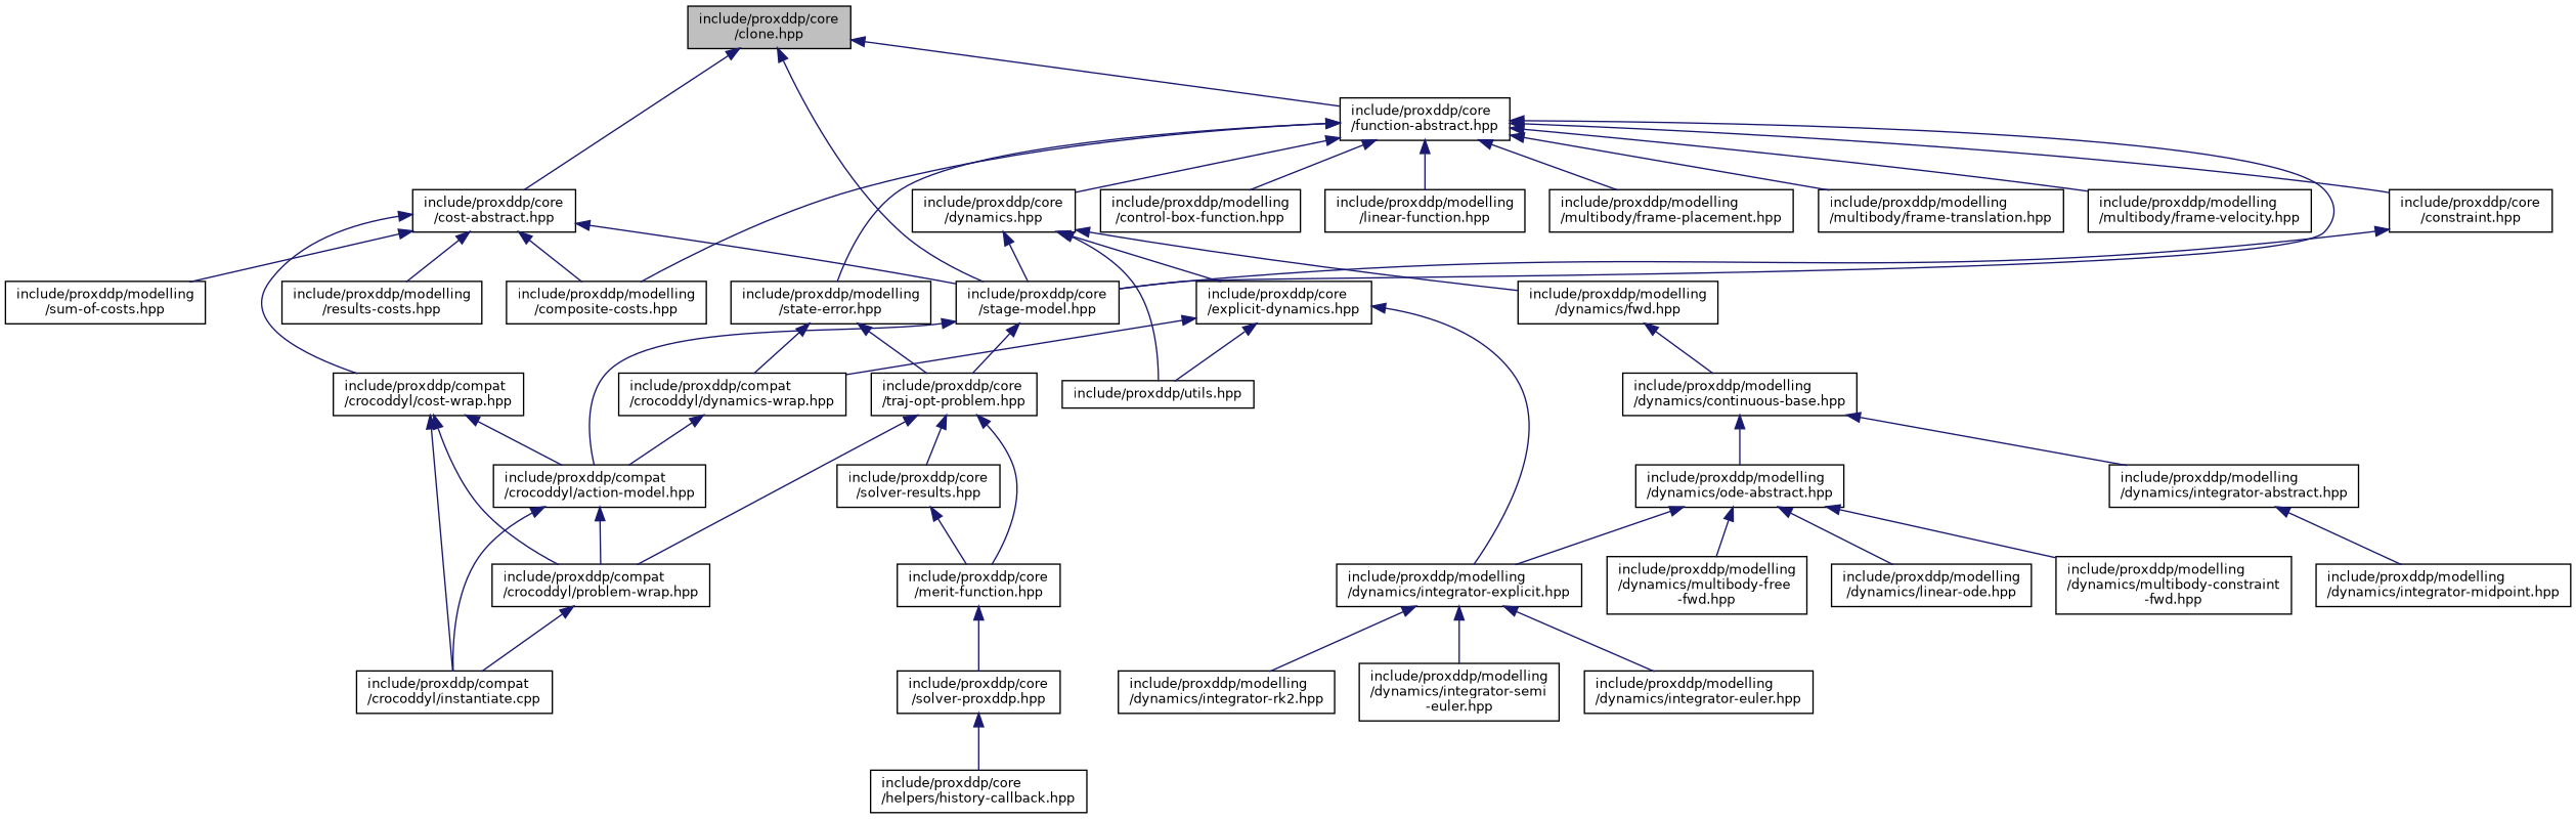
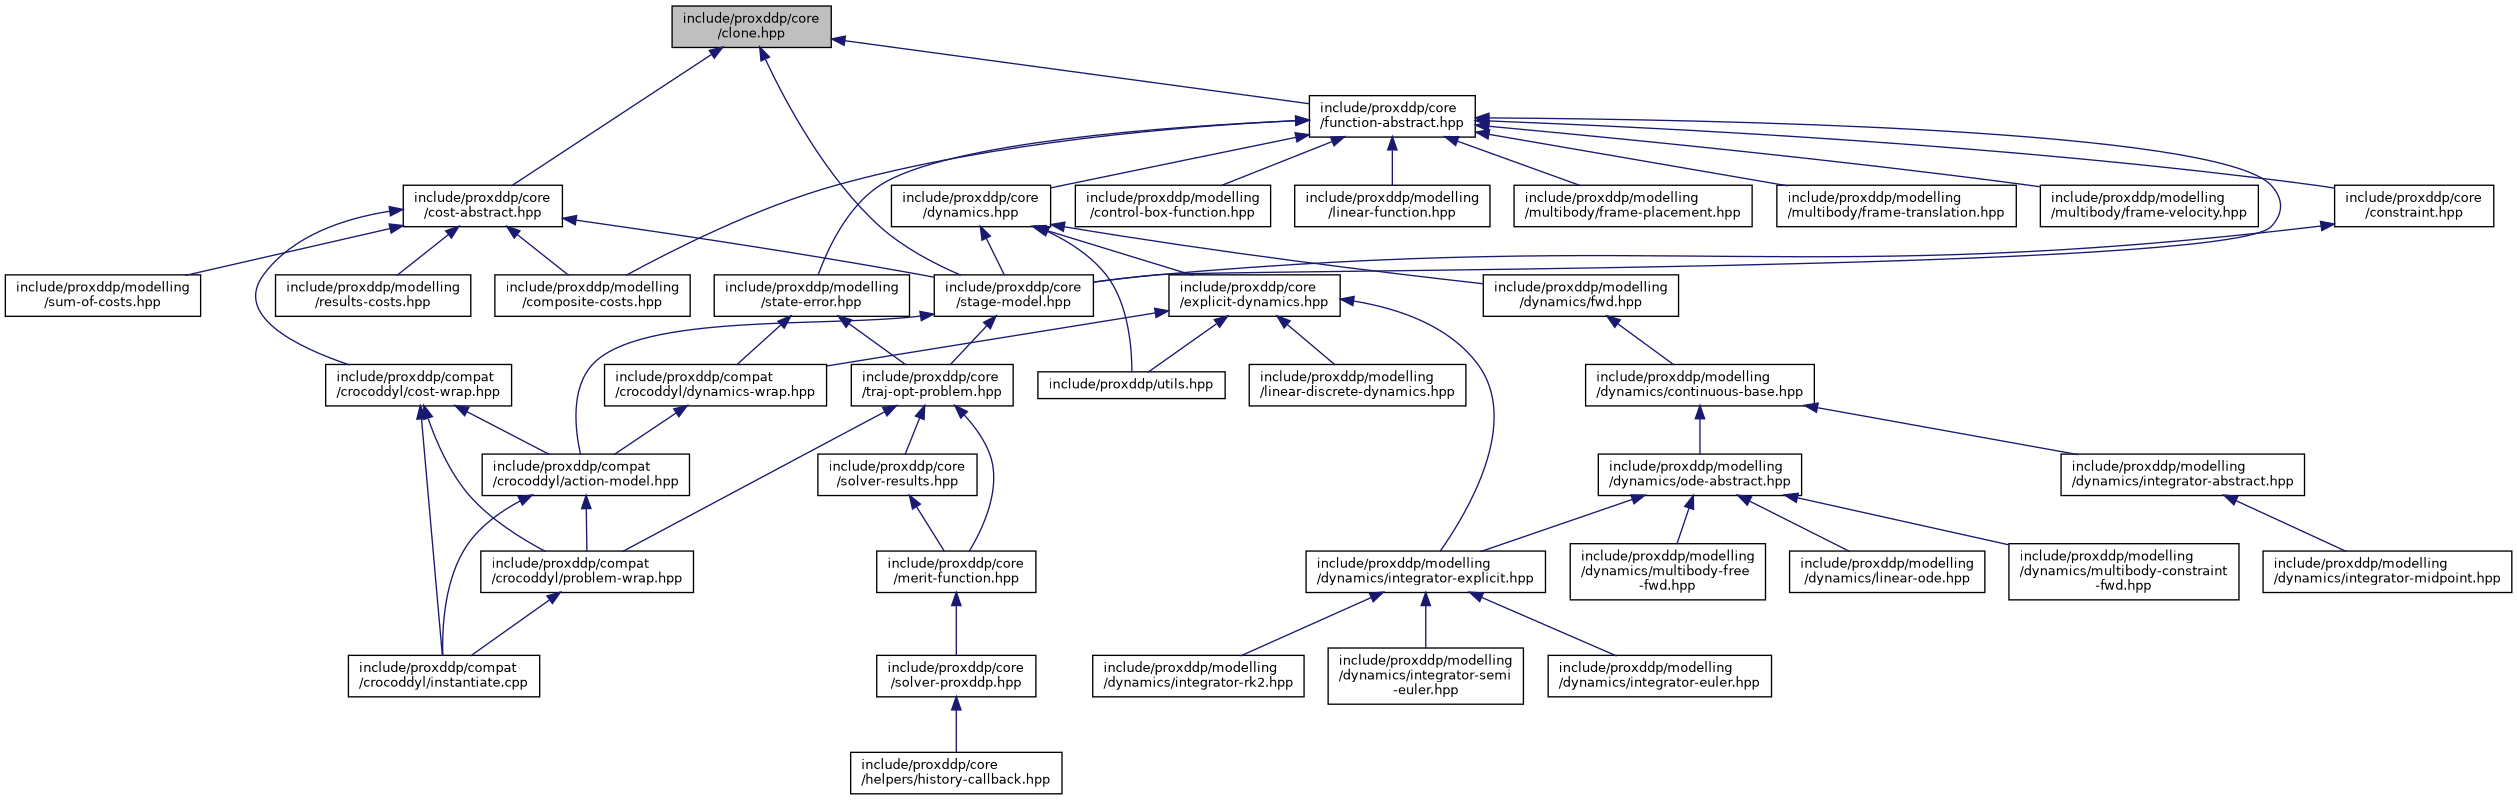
  digraph {
    node [color=black fontname=Helvetica fontsize=10 shape=record]
    edge [color=midnightblue dir=back fontname=Helvetica fontsize=10 labelfontname=Helvetica labelfontsize=10 style=solid]
    n1 [fillcolor=grey75 fontcolor=black height=0.2 label="include/proxddp/core\l/clone.hpp" style=filled width=0.4]
    n2 [height=0.2 label="include/proxddp/core\l/cost-abstract.hpp" width=0.4]
    n3 [height=0.2 label="include/proxddp/core\l/stage-model.hpp" width=0.4]
    n4 [height=0.2 label="include/proxddp/core\l/function-abstract.hpp" width=0.4]
    n5 [height=0.2 label="include/proxddp/compat\l/crocoddyl/cost-wrap.hpp" width=0.4]
    n6 [height=0.2 label="include/proxddp/modelling\l/composite-costs.hpp" width=0.4]
    n7 [height=0.2 label="include/proxddp/modelling\l/results-costs.hpp" width=0.4]
    n8 [height=0.2 label="include/proxddp/modelling\l/sum-of-costs.hpp" width=0.4]
    n9 [height=0.2 label="include/proxddp/compat\l/crocoddyl/action-model.hpp" width=0.4]
    n10 [height=0.2 label="include/proxddp/core\l/traj-opt-problem.hpp" width=0.4]
    n11 [height=0.2 label="include/proxddp/core\l/dynamics.hpp" width=0.4]
    n12 [height=0.2 label="include/proxddp/core\l/constraint.hpp" width=0.4]
    n13 [height=0.2 label="include/proxddp/modelling\l/state-error.hpp" width=0.4]
    n14 [height=0.2 label="include/proxddp/modelling\l/control-box-function.hpp" width=0.4]
    n15 [height=0.2 label="include/proxddp/modelling\l/linear-function.hpp" width=0.4]
    n16 [height=0.2 label="include/proxddp/modelling\l/multibody/frame-placement.hpp" width=0.4]
    n17 [height=0.2 label="include/proxddp/modelling\l/multibody/frame-translation.hpp" width=0.4]
    n18 [height=0.2 label="include/proxddp/modelling\l/multibody/frame-velocity.hpp" width=0.4]
    n19 [height=0.2 label="include/proxddp/compat\l/crocoddyl/instantiate.cpp" width=0.4]
    n20 [height=0.2 label="include/proxddp/compat\l/crocoddyl/problem-wrap.hpp" width=0.4]
    n21 [height=0.2 label="include/proxddp/core\l/merit-function.hpp" width=0.4]
    n22 [height=0.2 label="include/proxddp/core\l/solver-results.hpp" width=0.4]
    n23 [height=0.2 label="include/proxddp/core\l/solver-proxddp.hpp" width=0.4]
    n24 [height=0.2 label="include/proxddp/core\l/helpers/history-callback.hpp" width=0.4]
    n25 [height=0.2 label="include/proxddp/core\l/explicit-dynamics.hpp" width=0.4]
    n26 [height=0.2 label="include/proxddp/utils.hpp" width=0.4]
    n27 [height=0.2 label="include/proxddp/modelling\l/dynamics/fwd.hpp" width=0.4]
    n28 [height=0.2 label="include/proxddp/compat\l/crocoddyl/dynamics-wrap.hpp" width=0.4]
    n29 [height=0.2 label="include/proxddp/modelling\l/dynamics/integrator-explicit.hpp" width=0.4]
+   n30 [height=0.2 label="include/proxddp/modelling\l/linear-discrete-dynamics.hpp" width=0.4]
    n31 [height=0.2 label="include/proxddp/modelling\l/dynamics/continuous-base.hpp" width=0.4]
    n32 [height=0.2 label="include/proxddp/modelling\l/dynamics/integrator-euler.hpp" width=0.4]
    n33 [height=0.2 label="include/proxddp/modelling\l/dynamics/integrator-rk2.hpp" width=0.4]
    n34 [height=0.2 label="include/proxddp/modelling\l/dynamics/integrator-semi\l-euler.hpp" width=0.4]
    n35 [height=0.2 label="include/proxddp/modelling\l/dynamics/integrator-abstract.hpp" width=0.4]
    n36 [height=0.2 label="include/proxddp/modelling\l/dynamics/ode-abstract.hpp" width=0.4]
    n37 [height=0.2 label="include/proxddp/modelling\l/dynamics/integrator-midpoint.hpp" width=0.4]
    n38 [height=0.2 label="include/proxddp/modelling\l/dynamics/linear-ode.hpp" width=0.4]
    n39 [height=0.2 label="include/proxddp/modelling\l/dynamics/multibody-constraint\l-fwd.hpp" width=0.4]
    n40 [height=0.2 label="include/proxddp/modelling\l/dynamics/multibody-free\l-fwd.hpp" width=0.4]
    n1 -> n2
    n1 -> n3
    n1 -> n4
    n2 -> n3
    n2 -> n5
    n2 -> n6
    n2 -> n7
    n2 -> n8
    n3 -> n9
    n3 -> n10
    n4 -> n3
    n4 -> n6
    n4 -> n11
    n4 -> n12
    n4 -> n13
    n4 -> n14
    n4 -> n15
    n4 -> n16
    n4 -> n17
    n4 -> n18
    n5 -> n9
    n5 -> n19
    n5 -> n20
    n9 -> n19
    n9 -> n20
    n10 -> n20
    n10 -> n21
    n10 -> n22
    n11 -> n3
    n11 -> n25
    n11 -> n26
    n11 -> n27
    n12 -> n3
    n13 -> n10
    n13 -> n28
    n20 -> n19
    n21 -> n23
    n22 -> n21
    n23 -> n24
    n25 -> n26
    n25 -> n28
    n25 -> n29
+   n25 -> n30
    n27 -> n31
    n28 -> n9
    n29 -> n32
    n29 -> n33
    n29 -> n34
    n31 -> n35
    n31 -> n36
    n35 -> n37
    n36 -> n29
    n36 -> n38
    n36 -> n39
    n36 -> n40
  }
